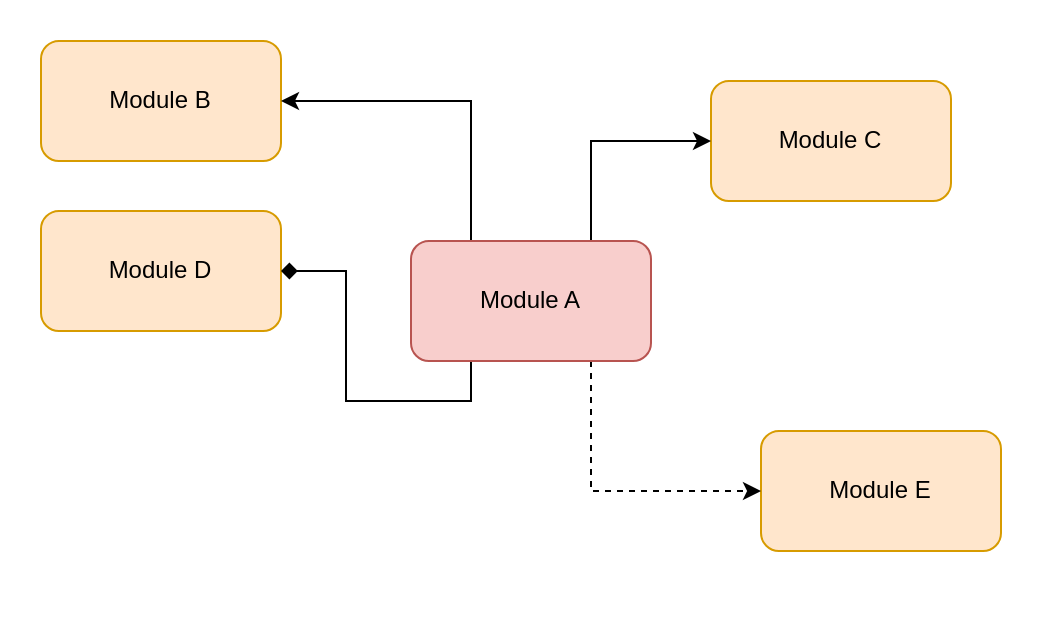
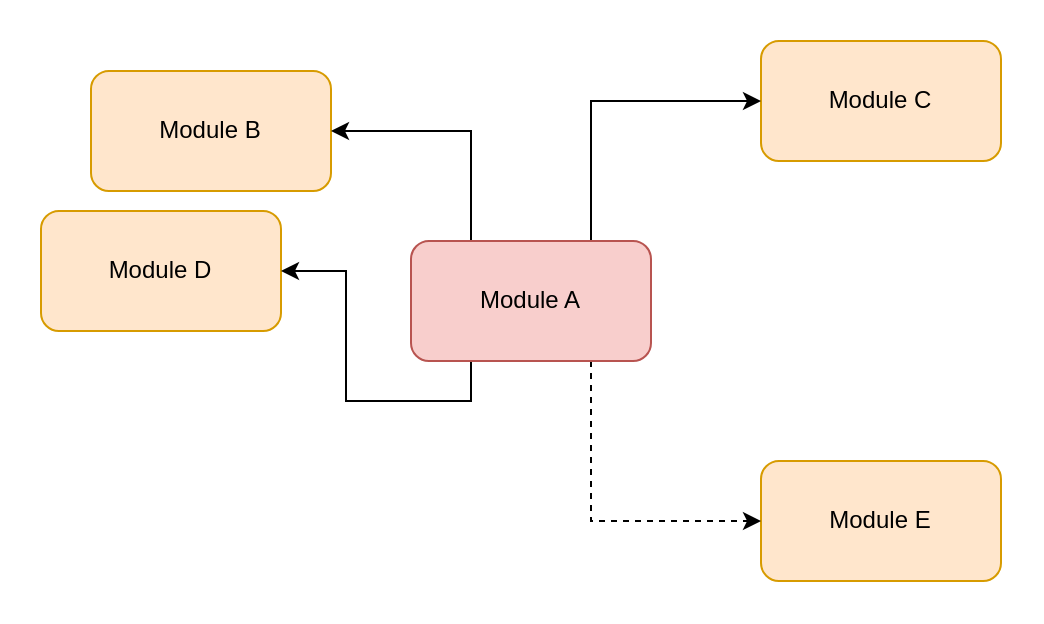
  <mxCell id="0" />
  <mxCell id="1" parent="0" />
- <mxCell id="2" value="Module B" style="rounded=1;whiteSpace=wrap;html=1;fillColor=#ffe6cc;strokeColor=#d79b00;" vertex="1" parent="1"><mxGeometry x="20" y="20" width="120" height="60" as="geometry" /></mxCell>
- <mxCell id="3" value="&lt;span&gt;Module C&lt;/span&gt;" style="rounded=1;whiteSpace=wrap;html=1;fillColor=#ffe6cc;strokeColor=#d79b00;" vertex="1" parent="1"><mxGeometry x="355" y="40" width="120" height="60" as="geometry" /></mxCell>
+ <mxCell id="2" value="Module B" style="rounded=1;whiteSpace=wrap;html=1;fillColor=#ffe6cc;strokeColor=#d79b00;" vertex="1" parent="1"><mxGeometry x="45" y="35" width="120" height="60" as="geometry" /></mxCell>
+ <mxCell id="3" value="&lt;span&gt;Module C&lt;/span&gt;" style="rounded=1;whiteSpace=wrap;html=1;fillColor=#ffe6cc;strokeColor=#d79b00;" vertex="1" parent="1"><mxGeometry x="380" y="20" width="120" height="60" as="geometry" /></mxCell>
  <mxCell id="4" value="&lt;span&gt;Module D&lt;/span&gt;" style="rounded=1;whiteSpace=wrap;html=1;fillColor=#ffe6cc;strokeColor=#d79b00;" vertex="1" parent="1"><mxGeometry x="20" y="105" width="120" height="60" as="geometry" /></mxCell>
- <mxCell id="5" value="&lt;span&gt;Module E&lt;/span&gt;" style="rounded=1;whiteSpace=wrap;html=1;fillColor=#ffe6cc;strokeColor=#d79b00;" vertex="1" parent="1"><mxGeometry x="380" y="215" width="120" height="60" as="geometry" /></mxCell>
+ <mxCell id="5" value="&lt;span&gt;Module E&lt;/span&gt;" style="rounded=1;whiteSpace=wrap;html=1;fillColor=#ffe6cc;strokeColor=#d79b00;" vertex="1" parent="1"><mxGeometry x="380" y="230" width="120" height="60" as="geometry" /></mxCell>
  <mxCell id="6" style="edgeStyle=orthogonalEdgeStyle;rounded=0;orthogonalLoop=1;jettySize=auto;html=1;entryX=0;entryY=0.5;entryDx=0;entryDy=0;exitX=0.75;exitY=0;exitDx=0;exitDy=0;" edge="1" parent="1" source="10" target="3"><mxGeometry relative="1" as="geometry" /></mxCell>
  <mxCell id="7" style="edgeStyle=orthogonalEdgeStyle;rounded=0;orthogonalLoop=1;jettySize=auto;html=1;entryX=1;entryY=0.5;entryDx=0;entryDy=0;exitX=0.25;exitY=0;exitDx=0;exitDy=0;" edge="1" parent="1" source="10" target="2"><mxGeometry relative="1" as="geometry" /></mxCell>
- <mxCell id="8" style="edgeStyle=orthogonalEdgeStyle;rounded=0;orthogonalLoop=1;jettySize=auto;html=1;entryX=1;entryY=0.5;entryDx=0;entryDy=0;exitX=0.25;exitY=1;exitDx=0;exitDy=0;endArrow=diamond;" edge="1" parent="1" source="10" target="4"><mxGeometry relative="1" as="geometry" /></mxCell>
+ <mxCell id="8" style="edgeStyle=orthogonalEdgeStyle;rounded=0;orthogonalLoop=1;jettySize=auto;html=1;entryX=1;entryY=0.5;entryDx=0;entryDy=0;exitX=0.25;exitY=1;exitDx=0;exitDy=0;" edge="1" parent="1" source="10" target="4"><mxGeometry relative="1" as="geometry" /></mxCell>
  <mxCell id="9" style="edgeStyle=orthogonalEdgeStyle;rounded=0;orthogonalLoop=1;jettySize=auto;html=1;entryX=0;entryY=0.5;entryDx=0;entryDy=0;exitX=0.75;exitY=1;exitDx=0;exitDy=0;dashed=1;" edge="1" parent="1" source="10" target="5"><mxGeometry relative="1" as="geometry" /></mxCell>
  <mxCell id="10" value="Module A" style="rounded=1;whiteSpace=wrap;html=1;fillColor=#f8cecc;strokeColor=#b85450;" vertex="1" parent="1"><mxGeometry x="205" y="120" width="120" height="60" as="geometry" /></mxCell>
